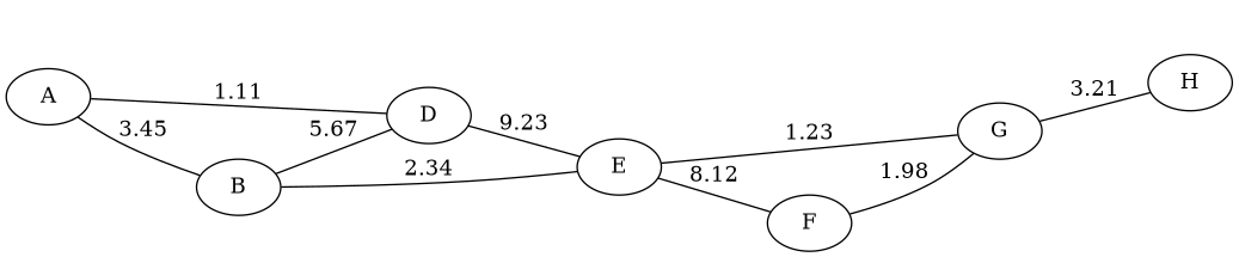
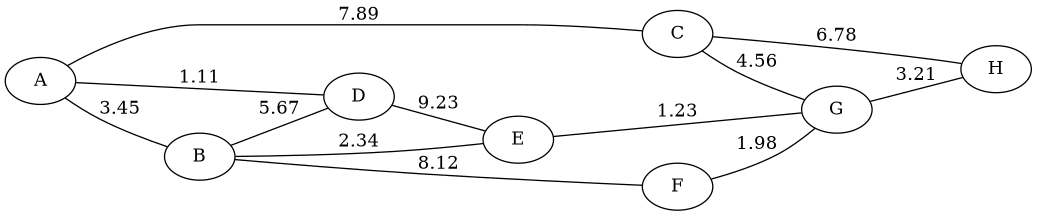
  graph {
    rankdir=LR
    A
    B
+   C
    D
    E
    F
    G
    H
    A -- B [label=3.45]
+   A -- C [label=7.89]
    A -- D [label=1.11]
    B -- D [label=5.67]
    B -- E [label=2.34]
-   E -- F [label=8.12]
+   B -- F [label=8.12]
+   C -- G [label=4.56]
+   C -- H [label=6.78]
    D -- E [label=9.23]
    E -- G [label=1.23]
    F -- G [label=1.98]
    G -- H [label=3.21]
  }
